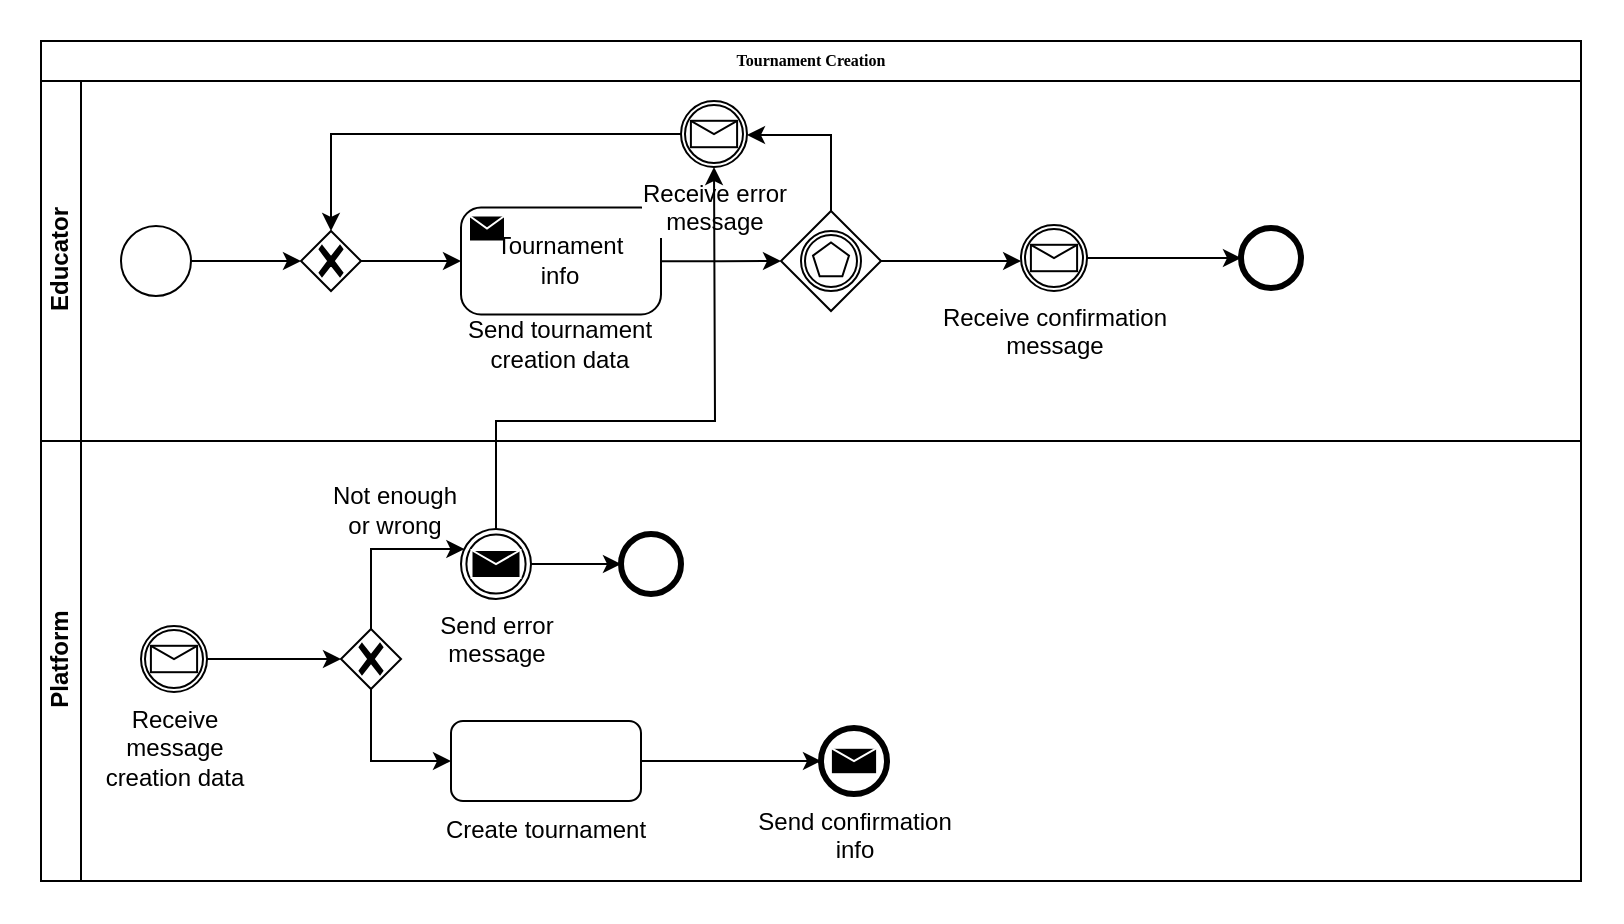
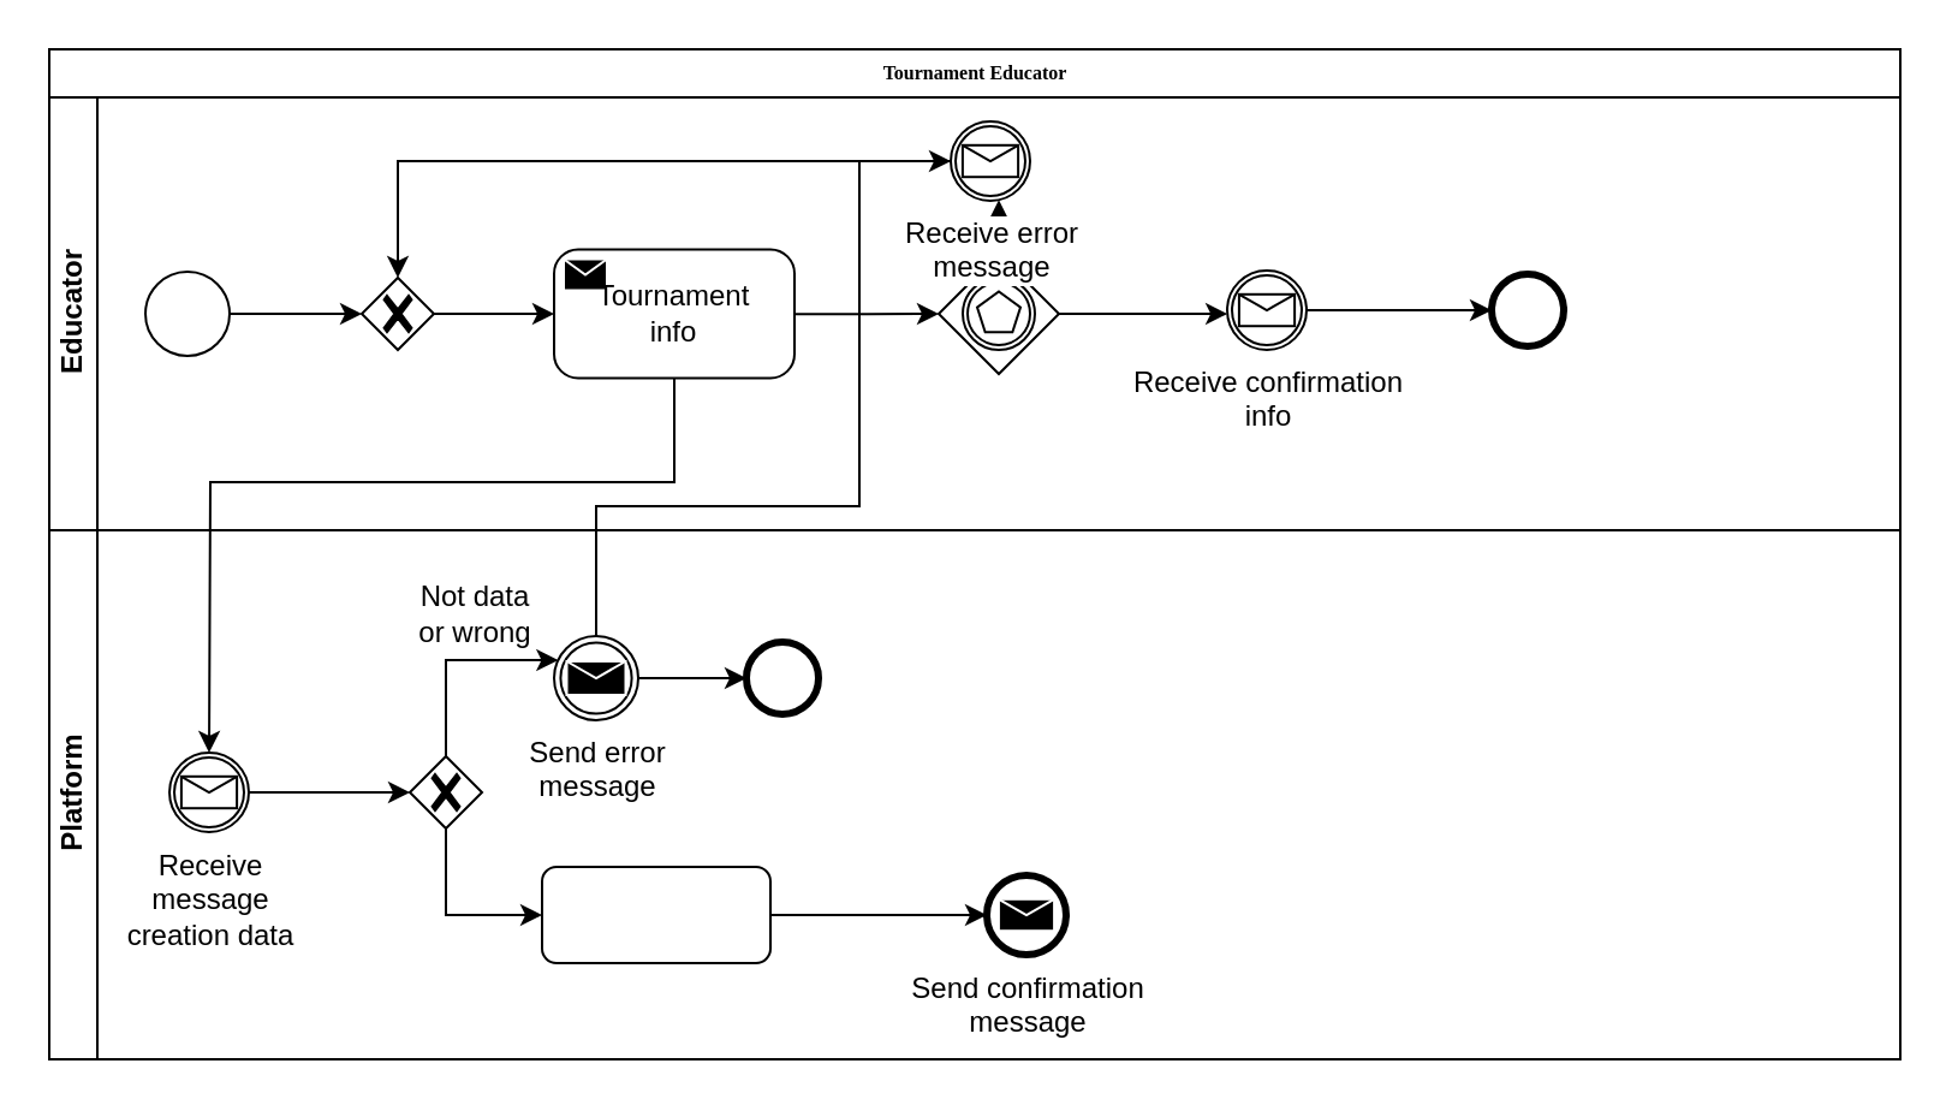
  <mxCell id="0" />
  <mxCell id="1" parent="0" />
- <mxCell id="2" value="Tournament Creation" style="swimlane;html=1;childLayout=stackLayout;horizontal=1;startSize=20;horizontalStack=0;rounded=0;shadow=0;labelBackgroundColor=none;strokeWidth=1;fontFamily=Verdana;fontSize=8;align=center;" vertex="1" parent="1"><mxGeometry x="20" y="20" width="770" height="420" as="geometry" /></mxCell>
+ <mxCell id="2" value="Tournament Educator" style="swimlane;html=1;childLayout=stackLayout;horizontal=1;startSize=20;horizontalStack=0;rounded=0;shadow=0;labelBackgroundColor=none;strokeWidth=1;fontFamily=Verdana;fontSize=8;align=center;" vertex="1" parent="1"><mxGeometry x="20" y="20" width="770" height="420" as="geometry" /></mxCell>
  <mxCell id="3" value="Educator" style="swimlane;html=1;startSize=20;horizontal=0;" vertex="1" parent="2"><mxGeometry y="20" width="770" height="180" as="geometry" /></mxCell>
  <mxCell id="4" style="edgeStyle=orthogonalEdgeStyle;rounded=0;orthogonalLoop=1;jettySize=auto;html=1;entryX=0;entryY=0.5;entryDx=0;entryDy=0;entryPerimeter=0;" edge="1" parent="3" source="5" target="7"><mxGeometry relative="1" as="geometry" /></mxCell>
  <mxCell id="5" value="" style="points=[[0.145,0.145,0],[0.5,0,0],[0.855,0.145,0],[1,0.5,0],[0.855,0.855,0],[0.5,1,0],[0.145,0.855,0],[0,0.5,0]];shape=mxgraph.bpmn.event;html=1;verticalLabelPosition=bottom;labelBackgroundColor=#ffffff;verticalAlign=top;align=center;perimeter=ellipsePerimeter;outlineConnect=0;aspect=fixed;outline=standard;symbol=general;" vertex="1" parent="3"><mxGeometry x="40" y="72.5" width="35" height="35" as="geometry" /></mxCell>
  <mxCell id="6" style="edgeStyle=orthogonalEdgeStyle;rounded=0;orthogonalLoop=1;jettySize=auto;html=1;entryX=0;entryY=0.5;entryDx=0;entryDy=0;entryPerimeter=0;" edge="1" parent="3" source="7"><mxGeometry relative="1" as="geometry"><mxPoint x="210" y="90" as="targetPoint" /></mxGeometry></mxCell>
  <mxCell id="7" value="" style="points=[[0.25,0.25,0],[0.5,0,0],[0.75,0.25,0],[1,0.5,0],[0.75,0.75,0],[0.5,1,0],[0.25,0.75,0],[0,0.5,0]];shape=mxgraph.bpmn.gateway2;html=1;verticalLabelPosition=bottom;labelBackgroundColor=#ffffff;verticalAlign=top;align=center;perimeter=rhombusPerimeter;outlineConnect=0;outline=none;symbol=none;gwType=exclusive;" vertex="1" parent="3"><mxGeometry x="130" y="75" width="30" height="30" as="geometry" /></mxCell>
  <mxCell id="8" style="edgeStyle=orthogonalEdgeStyle;rounded=0;orthogonalLoop=1;jettySize=auto;html=1;entryX=0;entryY=0.5;entryDx=0;entryDy=0;entryPerimeter=0;" edge="1" parent="3" source="9" target="13"><mxGeometry relative="1" as="geometry" /></mxCell>
  <mxCell id="9" value="&lt;div&gt;Tournament &lt;br&gt;&lt;/div&gt;&lt;div&gt;info&lt;br&gt;&lt;/div&gt;" style="points=[[0.25,0,0],[0.5,0,0],[0.75,0,0],[1,0.25,0],[1,0.5,0],[1,0.75,0],[0.75,1,0],[0.5,1,0],[0.25,1,0],[0,0.75,0],[0,0.5,0],[0,0.25,0]];shape=mxgraph.bpmn.task;whiteSpace=wrap;rectStyle=rounded;size=10;html=1;container=1;expand=0;collapsible=0;taskMarker=send;" vertex="1" parent="3"><mxGeometry x="210" y="63.25" width="100" height="53.5" as="geometry" /></mxCell>
- <mxCell id="10" value="Send tournament creation data" style="text;html=1;strokeColor=none;fillColor=none;align=center;verticalAlign=middle;whiteSpace=wrap;rounded=0;" vertex="1" parent="3"><mxGeometry x="205" y="116.75" width="110" height="30" as="geometry" /></mxCell>
  <mxCell id="11" style="edgeStyle=orthogonalEdgeStyle;rounded=0;orthogonalLoop=1;jettySize=auto;html=1;" edge="1" parent="3" source="13" target="15"><mxGeometry relative="1" as="geometry"><Array as="points"><mxPoint x="395" y="27" /></Array></mxGeometry></mxCell>
  <mxCell id="12" style="edgeStyle=orthogonalEdgeStyle;rounded=0;orthogonalLoop=1;jettySize=auto;html=1;" edge="1" parent="3" source="13" target="17"><mxGeometry relative="1" as="geometry"><Array as="points"><mxPoint x="440" y="90" /><mxPoint x="440" y="90" /></Array></mxGeometry></mxCell>
  <mxCell id="13" value="" style="points=[[0.25,0.25,0],[0.5,0,0],[0.75,0.25,0],[1,0.5,0],[0.75,0.75,0],[0.5,1,0],[0.25,0.75,0],[0,0.5,0]];shape=mxgraph.bpmn.gateway2;html=1;verticalLabelPosition=bottom;labelBackgroundColor=#ffffff;verticalAlign=top;align=center;perimeter=rhombusPerimeter;outlineConnect=0;outline=catching;symbol=multiple;" vertex="1" parent="3"><mxGeometry x="370" y="65" width="50" height="50" as="geometry" /></mxCell>
  <mxCell id="14" style="edgeStyle=orthogonalEdgeStyle;rounded=0;orthogonalLoop=1;jettySize=auto;html=1;" edge="1" parent="3" source="15" target="7"><mxGeometry relative="1" as="geometry" /></mxCell>
- <mxCell id="15" value="&lt;div&gt;Receive error &lt;br&gt;&lt;/div&gt;&lt;div&gt;message&lt;br&gt;&lt;/div&gt;" style="points=[[0.145,0.145,0],[0.5,0,0],[0.855,0.145,0],[1,0.5,0],[0.855,0.855,0],[0.5,1,0],[0.145,0.855,0],[0,0.5,0]];shape=mxgraph.bpmn.event;html=1;verticalLabelPosition=bottom;labelBackgroundColor=#ffffff;verticalAlign=top;align=center;perimeter=ellipsePerimeter;outlineConnect=0;aspect=fixed;outline=catching;symbol=message;" vertex="1" parent="3"><mxGeometry x="320" y="10" width="33" height="33" as="geometry" /></mxCell>
+ <mxCell id="15" value="&lt;div&gt;Receive error &lt;br&gt;&lt;/div&gt;&lt;div&gt;message&lt;br&gt;&lt;/div&gt;" style="points=[[0.145,0.145,0],[0.5,0,0],[0.855,0.145,0],[1,0.5,0],[0.855,0.855,0],[0.5,1,0],[0.145,0.855,0],[0,0.5,0]];shape=mxgraph.bpmn.event;html=1;verticalLabelPosition=bottom;labelBackgroundColor=#ffffff;verticalAlign=top;align=center;perimeter=ellipsePerimeter;outlineConnect=0;aspect=fixed;outline=catching;symbol=message;" vertex="1" parent="3"><mxGeometry x="375" y="10" width="33" height="33" as="geometry" /></mxCell>
  <mxCell id="16" style="edgeStyle=orthogonalEdgeStyle;rounded=0;orthogonalLoop=1;jettySize=auto;html=1;entryX=0;entryY=0.5;entryDx=0;entryDy=0;entryPerimeter=0;" edge="1" parent="3" source="17" target="18"><mxGeometry relative="1" as="geometry" /></mxCell>
- <mxCell id="17" value="&lt;div&gt;Receive confirmation&lt;/div&gt;&lt;div&gt;message&lt;br&gt;&lt;/div&gt;" style="points=[[0.145,0.145,0],[0.5,0,0],[0.855,0.145,0],[1,0.5,0],[0.855,0.855,0],[0.5,1,0],[0.145,0.855,0],[0,0.5,0]];shape=mxgraph.bpmn.event;html=1;verticalLabelPosition=bottom;labelBackgroundColor=#ffffff;verticalAlign=top;align=center;perimeter=ellipsePerimeter;outlineConnect=0;aspect=fixed;outline=catching;symbol=message;" vertex="1" parent="3"><mxGeometry x="490" y="72" width="33" height="33" as="geometry" /></mxCell>
+ <mxCell id="17" value="&lt;div&gt;Receive confirmation&lt;/div&gt;&lt;div&gt;info&lt;br&gt;&lt;/div&gt;" style="points=[[0.145,0.145,0],[0.5,0,0],[0.855,0.145,0],[1,0.5,0],[0.855,0.855,0],[0.5,1,0],[0.145,0.855,0],[0,0.5,0]];shape=mxgraph.bpmn.event;html=1;verticalLabelPosition=bottom;labelBackgroundColor=#ffffff;verticalAlign=top;align=center;perimeter=ellipsePerimeter;outlineConnect=0;aspect=fixed;outline=catching;symbol=message;" vertex="1" parent="3"><mxGeometry x="490" y="72" width="33" height="33" as="geometry" /></mxCell>
  <mxCell id="18" value="" style="points=[[0.145,0.145,0],[0.5,0,0],[0.855,0.145,0],[1,0.5,0],[0.855,0.855,0],[0.5,1,0],[0.145,0.855,0],[0,0.5,0]];shape=mxgraph.bpmn.event;html=1;verticalLabelPosition=bottom;labelBackgroundColor=#ffffff;verticalAlign=top;align=center;perimeter=ellipsePerimeter;outlineConnect=0;aspect=fixed;outline=end;symbol=terminate2;" vertex="1" parent="3"><mxGeometry x="600" y="73.5" width="30" height="30" as="geometry" /></mxCell>
  <mxCell id="19" value="Platform" style="swimlane;html=1;startSize=20;horizontal=0;" vertex="1" parent="2"><mxGeometry y="200" width="770" height="220" as="geometry" /></mxCell>
  <mxCell id="20" style="edgeStyle=orthogonalEdgeStyle;rounded=0;orthogonalLoop=1;jettySize=auto;html=1;entryX=0;entryY=0.5;entryDx=0;entryDy=0;entryPerimeter=0;" edge="1" parent="19" source="21" target="24"><mxGeometry relative="1" as="geometry" /></mxCell>
  <mxCell id="21" value="&lt;div&gt;Receive&lt;/div&gt;&lt;div&gt;message &lt;br&gt;&lt;/div&gt;&lt;div&gt;creation data&lt;br&gt;&lt;/div&gt;" style="points=[[0.145,0.145,0],[0.5,0,0],[0.855,0.145,0],[1,0.5,0],[0.855,0.855,0],[0.5,1,0],[0.145,0.855,0],[0,0.5,0]];shape=mxgraph.bpmn.event;html=1;verticalLabelPosition=bottom;labelBackgroundColor=#ffffff;verticalAlign=top;align=center;perimeter=ellipsePerimeter;outlineConnect=0;aspect=fixed;outline=catching;symbol=message;" vertex="1" parent="19"><mxGeometry x="50" y="92.5" width="33" height="33" as="geometry" /></mxCell>
  <mxCell id="22" style="edgeStyle=orthogonalEdgeStyle;rounded=0;orthogonalLoop=1;jettySize=auto;html=1;" edge="1" parent="19" source="24" target="26"><mxGeometry relative="1" as="geometry"><Array as="points"><mxPoint x="165" y="54" /></Array></mxGeometry></mxCell>
  <mxCell id="23" style="edgeStyle=orthogonalEdgeStyle;rounded=0;orthogonalLoop=1;jettySize=auto;html=1;" edge="1" parent="19" source="24" target="29"><mxGeometry relative="1" as="geometry"><Array as="points"><mxPoint x="165" y="160" /></Array></mxGeometry></mxCell>
  <mxCell id="24" value="" style="points=[[0.25,0.25,0],[0.5,0,0],[0.75,0.25,0],[1,0.5,0],[0.75,0.75,0],[0.5,1,0],[0.25,0.75,0],[0,0.5,0]];shape=mxgraph.bpmn.gateway2;html=1;verticalLabelPosition=bottom;labelBackgroundColor=#ffffff;verticalAlign=top;align=center;perimeter=rhombusPerimeter;outlineConnect=0;outline=none;symbol=none;gwType=exclusive;" vertex="1" parent="19"><mxGeometry x="150" y="94" width="30" height="30" as="geometry" /></mxCell>
  <mxCell id="25" style="edgeStyle=orthogonalEdgeStyle;rounded=0;orthogonalLoop=1;jettySize=auto;html=1;" edge="1" parent="19" source="26" target="31"><mxGeometry relative="1" as="geometry" /></mxCell>
  <mxCell id="26" value="&lt;div&gt;Send error &lt;br&gt;&lt;/div&gt;&lt;div&gt;message&lt;br&gt;&lt;/div&gt;" style="points=[[0.145,0.145,0],[0.5,0,0],[0.855,0.145,0],[1,0.5,0],[0.855,0.855,0],[0.5,1,0],[0.145,0.855,0],[0,0.5,0]];shape=mxgraph.bpmn.event;html=1;verticalLabelPosition=bottom;labelBackgroundColor=#ffffff;verticalAlign=top;align=center;perimeter=ellipsePerimeter;outlineConnect=0;aspect=fixed;outline=throwing;symbol=message;" vertex="1" parent="19"><mxGeometry x="210.001" y="44" width="35" height="35" as="geometry" /></mxCell>
- <mxCell id="27" value="&lt;div&gt;Not enough&lt;/div&gt;&lt;div&gt;or wrong&lt;br&gt;&lt;/div&gt;" style="text;html=1;strokeColor=none;fillColor=none;align=center;verticalAlign=middle;whiteSpace=wrap;rounded=0;" vertex="1" parent="19"><mxGeometry x="135" y="20" width="85" height="30" as="geometry" /></mxCell>
+ <mxCell id="27" value="&lt;div&gt;Not data&lt;/div&gt;&lt;div&gt;or wrong&lt;br&gt;&lt;/div&gt;" style="text;html=1;strokeColor=none;fillColor=none;align=center;verticalAlign=middle;whiteSpace=wrap;rounded=0;" vertex="1" parent="19"><mxGeometry x="135" y="20" width="85" height="30" as="geometry" /></mxCell>
  <mxCell id="28" style="edgeStyle=orthogonalEdgeStyle;rounded=0;orthogonalLoop=1;jettySize=auto;html=1;entryX=0;entryY=0.5;entryDx=0;entryDy=0;entryPerimeter=0;" edge="1" parent="19" source="29" target="32"><mxGeometry relative="1" as="geometry" /></mxCell>
  <mxCell id="29" value="" style="rounded=1;whiteSpace=wrap;html=1;" vertex="1" parent="19"><mxGeometry x="205" y="140" width="95" height="40" as="geometry" /></mxCell>
- <mxCell id="30" value="Create tournament" style="text;html=1;strokeColor=none;fillColor=none;align=center;verticalAlign=middle;whiteSpace=wrap;rounded=0;" vertex="1" parent="19"><mxGeometry x="197.5" y="180" width="110" height="30" as="geometry" /></mxCell>
  <mxCell id="31" value="" style="points=[[0.145,0.145,0],[0.5,0,0],[0.855,0.145,0],[1,0.5,0],[0.855,0.855,0],[0.5,1,0],[0.145,0.855,0],[0,0.5,0]];shape=mxgraph.bpmn.event;html=1;verticalLabelPosition=bottom;labelBackgroundColor=#ffffff;verticalAlign=top;align=center;perimeter=ellipsePerimeter;outlineConnect=0;aspect=fixed;outline=end;symbol=terminate2;" vertex="1" parent="19"><mxGeometry x="290" y="46.5" width="30" height="30" as="geometry" /></mxCell>
- <mxCell id="32" value="&lt;div&gt;Send confirmation&lt;/div&gt;&lt;div&gt;info&lt;br&gt;&lt;/div&gt;" style="points=[[0.145,0.145,0],[0.5,0,0],[0.855,0.145,0],[1,0.5,0],[0.855,0.855,0],[0.5,1,0],[0.145,0.855,0],[0,0.5,0]];shape=mxgraph.bpmn.event;html=1;verticalLabelPosition=bottom;labelBackgroundColor=#ffffff;verticalAlign=top;align=center;perimeter=ellipsePerimeter;outlineConnect=0;aspect=fixed;outline=end;symbol=message;" vertex="1" parent="19"><mxGeometry x="390" y="143.5" width="33" height="33" as="geometry" /></mxCell>
+ <mxCell id="32" value="&lt;div&gt;Send confirmation&lt;/div&gt;&lt;div&gt;message&lt;br&gt;&lt;/div&gt;" style="points=[[0.145,0.145,0],[0.5,0,0],[0.855,0.145,0],[1,0.5,0],[0.855,0.855,0],[0.5,1,0],[0.145,0.855,0],[0,0.5,0]];shape=mxgraph.bpmn.event;html=1;verticalLabelPosition=bottom;labelBackgroundColor=#ffffff;verticalAlign=top;align=center;perimeter=ellipsePerimeter;outlineConnect=0;aspect=fixed;outline=end;symbol=message;" vertex="1" parent="19"><mxGeometry x="390" y="143.5" width="33" height="33" as="geometry" /></mxCell>
+ <mxCell id="33" style="edgeStyle=orthogonalEdgeStyle;rounded=0;orthogonalLoop=1;jettySize=auto;html=1;" edge="1" parent="2" source="9" target="21"><mxGeometry relative="1" as="geometry"><Array as="points"><mxPoint x="260" y="180" /><mxPoint x="67" y="180" /></Array></mxGeometry></mxCell>
  <mxCell id="34" style="edgeStyle=orthogonalEdgeStyle;rounded=0;orthogonalLoop=1;jettySize=auto;html=1;" edge="1" parent="2" source="26" target="15"><mxGeometry relative="1" as="geometry"><Array as="points"><mxPoint x="228" y="190" /><mxPoint x="337" y="190" /></Array></mxGeometry></mxCell>
